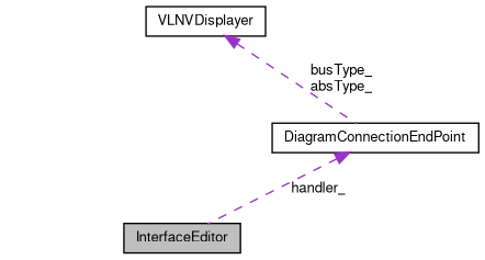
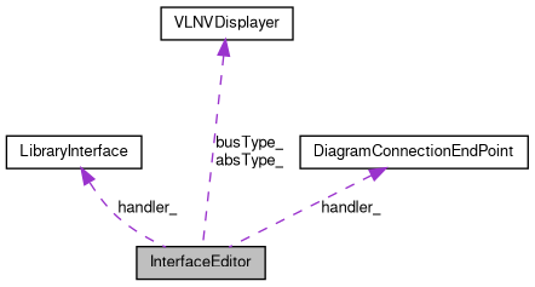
  digraph {
    node [color=black fontname=FreeSans fontsize=10 shape=record]
    edge [color=darkorchid3 dir=back fontname=FreeSans fontsize=10 labelfontname=FreeSans labelfontsize=10 style=dashed]
    n1 [fillcolor=grey75 fontcolor=black height=0.2 label=InterfaceEditor style=filled width=0.4]
+   n2 [height=0.2 label=LibraryInterface width=0.4]
    n3 [height=0.2 label=VLNVDisplayer width=0.4]
    n4 [height=0.2 label=DiagramConnectionEndPoint width=0.4]
-   n3 -> n4 [label="busType_\nabsType_"]
+   n2 -> n1 [label=handler_]
+   n3 -> n1 [label="busType_\nabsType_"]
    n4 -> n1 [label=handler_]
  }
